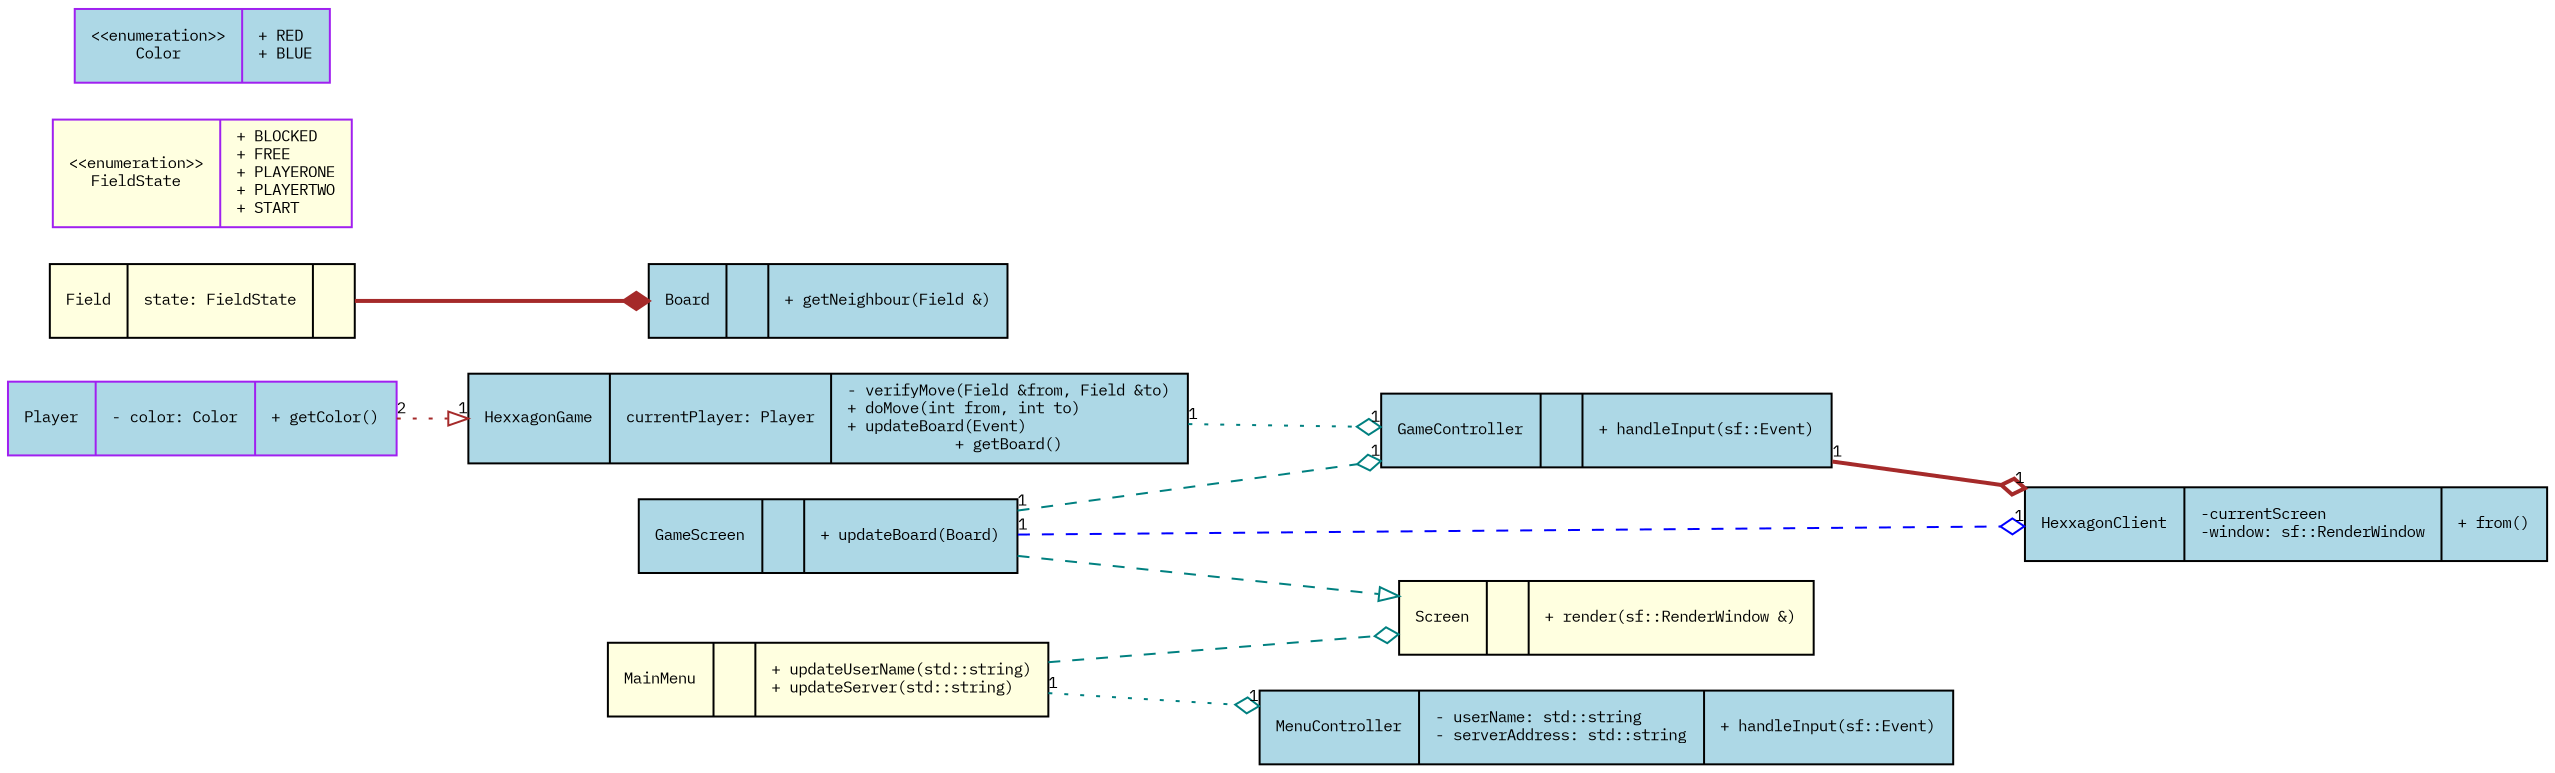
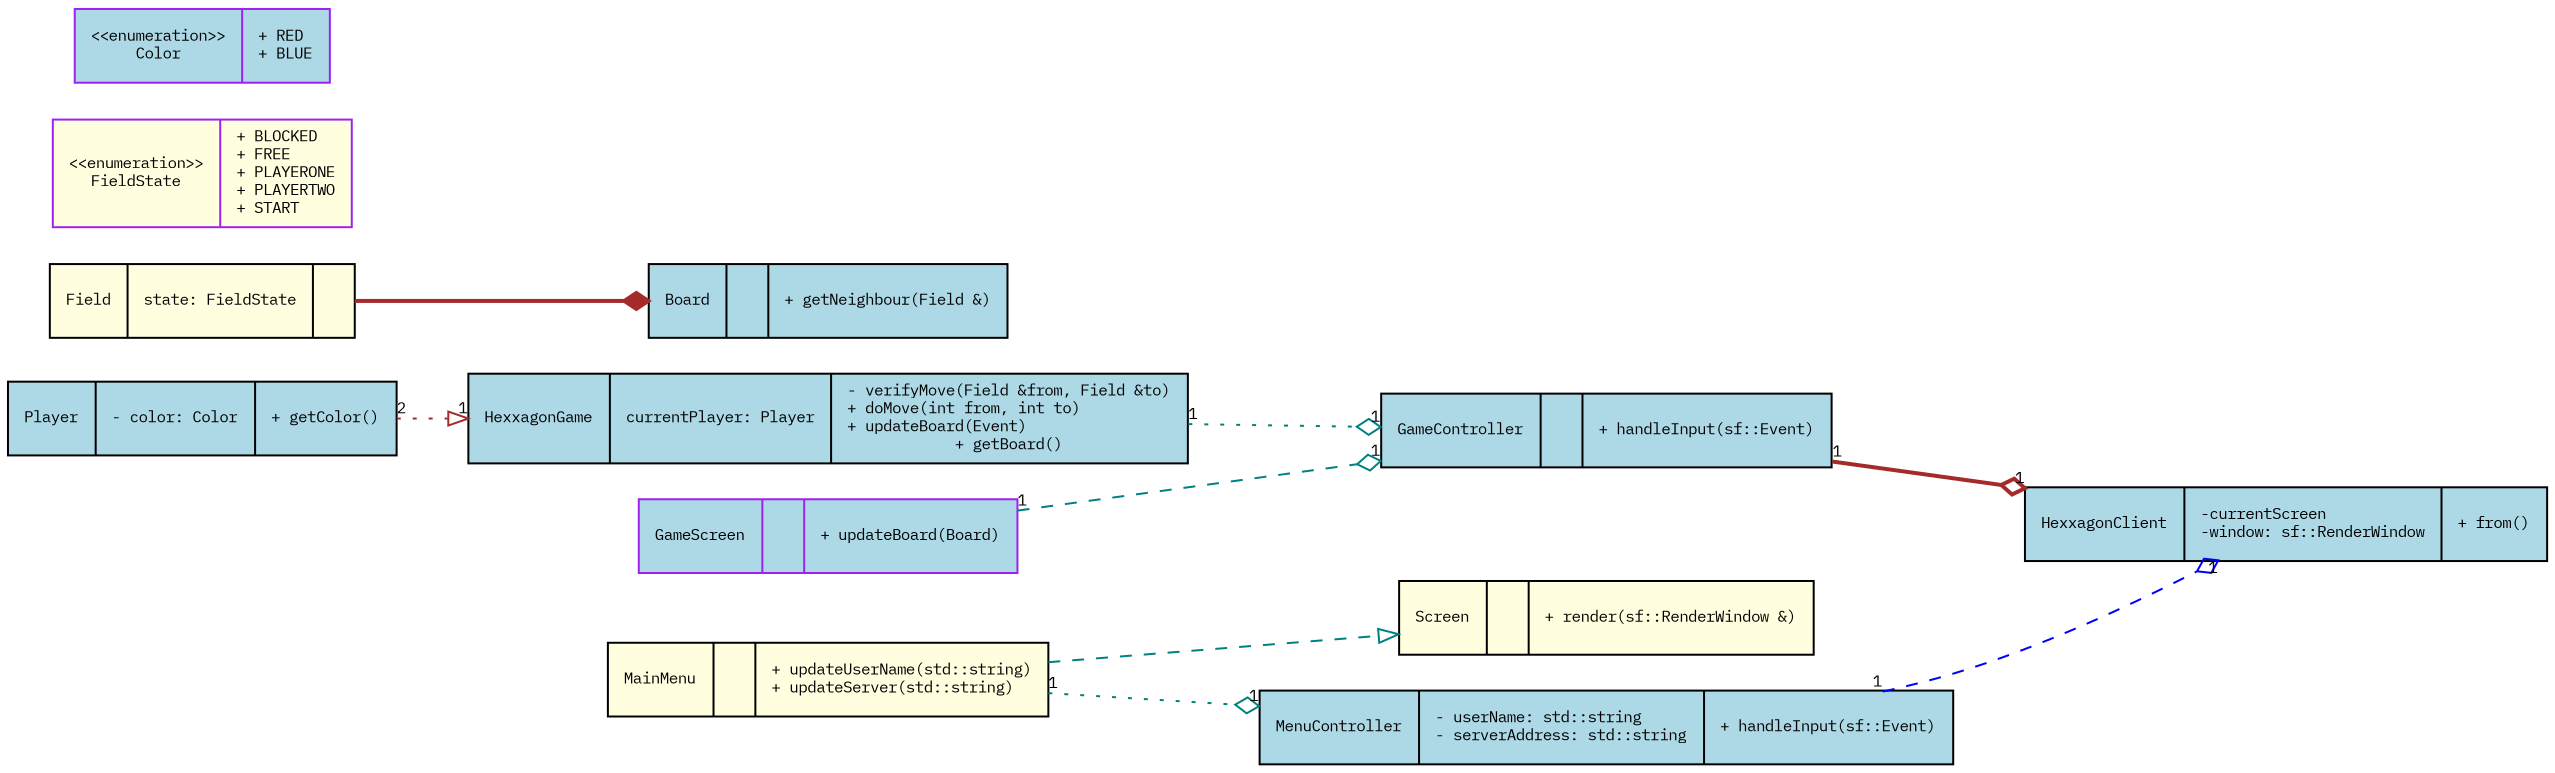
  digraph {
    fontname="IBM Plex Mono"
    fontsize=8
    rankdir=LR
    node [color=black fillcolor=lightblue fontname="IBM Plex Mono" fontsize=8 shape=record style=filled]
    edge [arrowhead=odiamond color=teal fontname="IBM Plex Mono" fontsize=8 headlabel=1 labeldistance=1.5 style=dashed taillabel=1]
    n1 [label="{HexxagonClient|-currentScreen\l-window: sf::RenderWindow|+ from()\l}"]
    n2 [label="{HexxagonGame|currentPlayer: Player\l|- verifyMove(Field &from, Field &to)\l+ doMove(int from, int to)\l+ updateBoard(Event)\l+ getBoard()}"]
    n3 [label="{GameController||+ handleInput(sf::Event)\l}"]
    n4 [label="{Board||+ getNeighbour(Field &)\l}"]
    n5 [fillcolor=lightyellow label="{Field|state: FieldState\l|}"]
-   n6 [color=purple label="{Player|- color: Color\l|+ getColor()\l}"]
+   n6 [label="{Player|- color: Color\l|+ getColor()\l}"]
    n7 [color=purple fillcolor=lightyellow label="{\<\<enumeration\>\>\nFieldState|+ BLOCKED\l+ FREE\l+ PLAYERONE\l+ PLAYERTWO\l+ START\l}"]
    n8 [color=purple label="{\<\<enumeration\>\>\nColor|+ RED\l+ BLUE\l}"]
    n9 [fillcolor=lightyellow label="{Screen||+ render(sf::RenderWindow &)\l}"]
-   n10 [label="{GameScreen||+ updateBoard(Board)\l}"]
+   n10 [color=purple label="{GameScreen||+ updateBoard(Board)\l}"]
    n11 [fillcolor=lightyellow label="{MainMenu||+ updateUserName(std::string)\l+ updateServer(std::string)\l}"]
    n12 [label="{MenuController|- userName: std::string\l- serverAddress: std::string\l|+ handleInput(sf::Event)\l}"]
    n2 -> n3 [style=dotted]
    n3 -> n1 [color=brown style=bold]
    n5 -> n4 [arrowhead=diamond color=brown style=bold headlabel="" taillabel=""]
    n6 -> n2 [arrowhead=onormal color=brown style=dotted taillabel=2]
    n10 -> n3
-   n10 -> n9 [arrowhead=onormal headlabel="" taillabel=""]
-   n11 -> n9 [headlabel="" taillabel=""]
+   n11 -> n9 [arrowhead=onormal headlabel="" taillabel=""]
    n11 -> n12 [style=dotted]
-   n10 -> n1 [color=blue]
+   n12 -> n1 [color=blue]
  }
